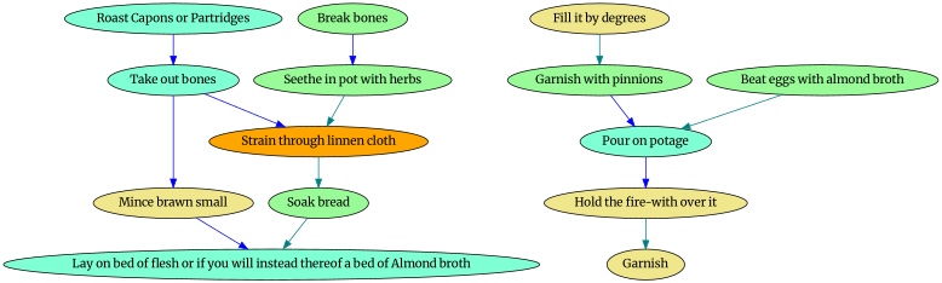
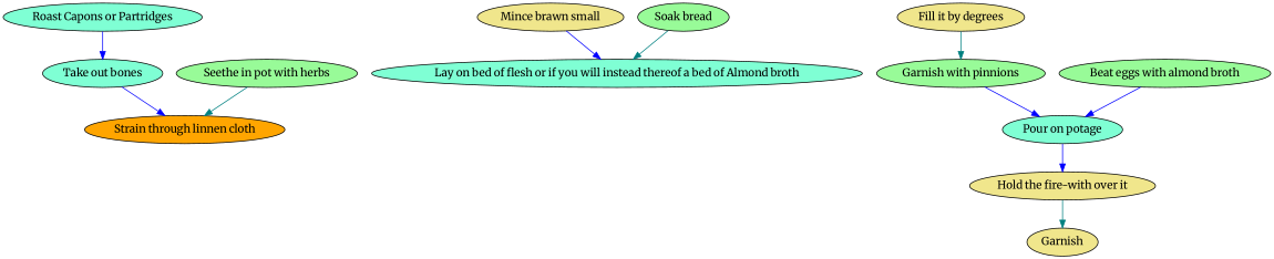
  digraph {
    fontname=Merriweather
    node [fillcolor=palegreen fontname=Merriweather style=filled]
    edge [color=blue fontname=Merriweather]
    n1 [fillcolor=aquamarine label="Roast Capons or Partridges"]
    n2 [fillcolor=aquamarine label="Take out bones"]
    n3 [fillcolor=khaki label="Mince brawn small"]
    n4 [fillcolor=orange label="Strain through linnen cloth"]
    n5 [fillcolor=aquamarine label="Lay on bed of flesh or if you will instead thereof a bed of Almond broth"]
-   n6 [label="Break bones"]
    n7 [label="Seethe in pot with herbs"]
    n8 [label="Soak bread"]
    n9 [fillcolor=khaki label="Fill it by degrees"]
    n10 [label="Garnish with pinnions"]
    n11 [fillcolor=aquamarine label="Pour on potage"]
    n12 [fillcolor=khaki label="Hold the fire-with over it"]
    n13 [label="Beat eggs with almond broth"]
    n14 [fillcolor=khaki label=Garnish]
    n1 -> n2
-   n2 -> n3
    n2 -> n4
    n3 -> n5
-   n4 -> n8 [color=teal]
-   n6 -> n7
    n7 -> n4 [color=teal]
    n8 -> n5 [color=teal]
    n9 -> n10 [color=teal]
    n10 -> n11
    n11 -> n12
    n12 -> n14 [color=teal]
-   n13 -> n11 [color=teal]
+   n13 -> n11
  }
